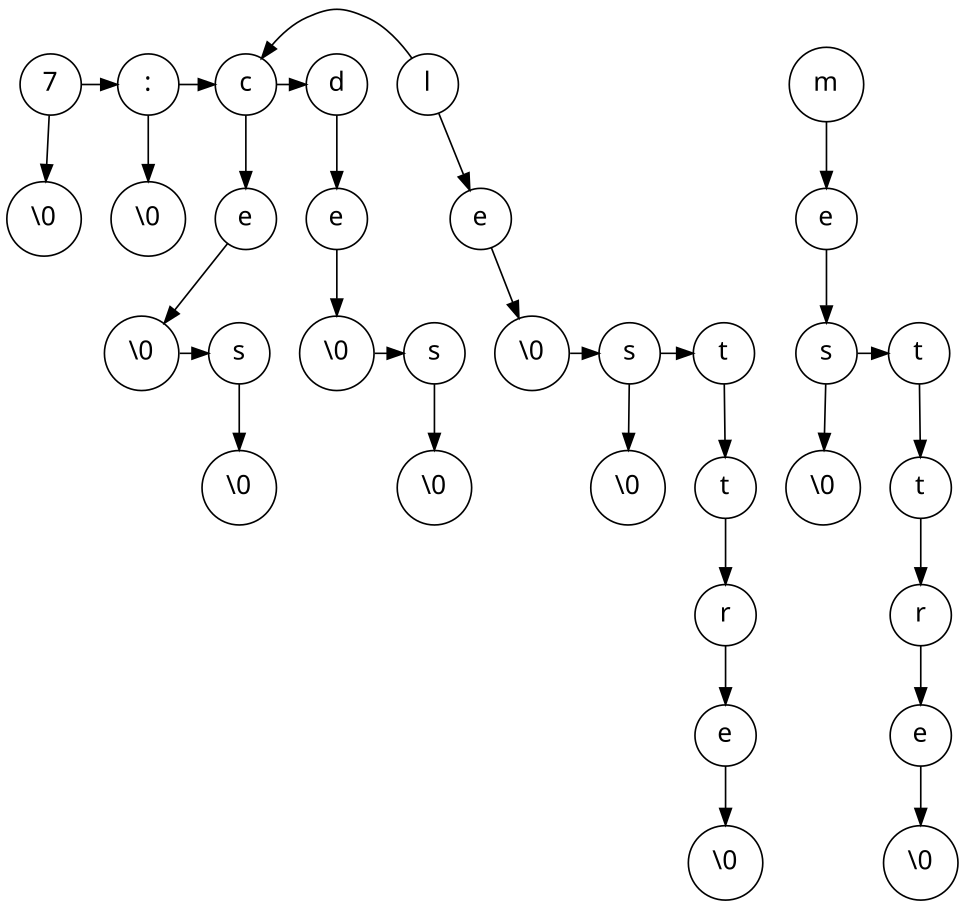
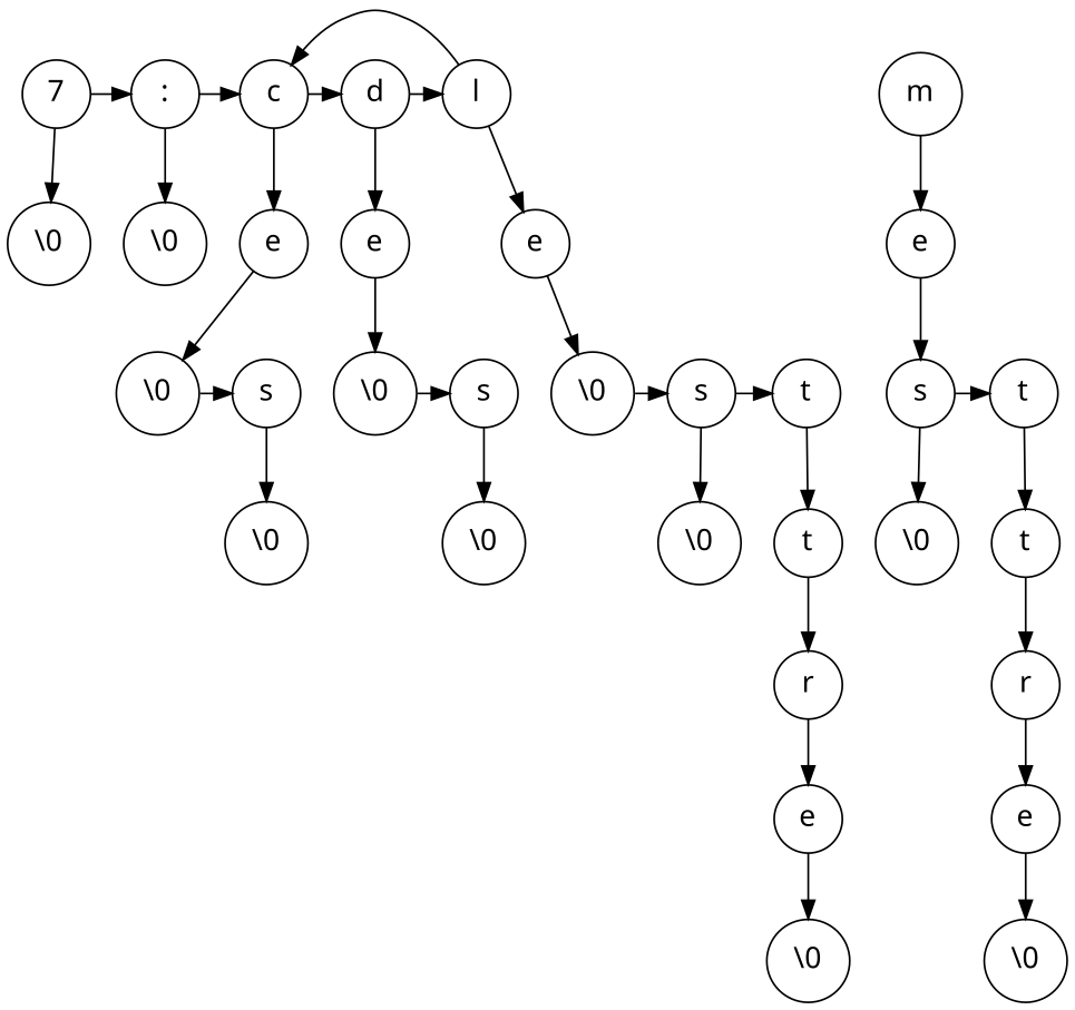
  digraph {
    fontname="Noto Sans"
    node [fontname="Noto Sans" fontsize=16 shape=circle splines=ortho]
    edge [fontname="Noto Sans"]
    n1 [height=.5 label=7]
    n2 [height=.5 label=":"]
    n3 [height=.5 label=c]
    n4 [height=.5 label="\\0"]
    n5 [height=.5 label=s]
    n6 [height=.5 label=d]
    n7 [height=.5 label="\\0"]
    n8 [height=.5 label=s]
    n9 [height=.5 label=l]
    n10 [height=.5 label="\\0"]
    n11 [height=.5 label=s]
    n12 [height=.5 label=t]
    n13 [height=.5 label=m]
    n14 [height=.5 label=s]
    n15 [height=.5 label=t]
    n16 [height=.5 label="\\0"]
    n17 [height=.5 label="\\0"]
    n18 [height=.5 label=e]
    n19 [height=.5 label="\\0"]
    n20 [height=.5 label=e]
    n21 [height=.5 label="\\0"]
    n22 [height=.5 label=e]
    n23 [height=.5 label="\\0"]
    n24 [height=.5 label=t]
    n25 [height=.5 label=e]
    n26 [height=.5 label="\\0"]
    n27 [height=.5 label=t]
    n28 [height=.5 label=r]
    n29 [height=.5 label=e]
    n30 [height=.5 label="\\0"]
    n31 [height=.5 label=r]
    n32 [height=.5 label=e]
    n33 [height=.5 label="\\0"]
    subgraph sub_1 {
      rank=same
      n1
      n2
    }
    subgraph sub_2 {
      rank=same
      n2
      n3
    }
    subgraph sub_3 {
      rank=same
      n4
      n5
    }
    subgraph sub_4 {
      rank=same
      n3
      n6
    }
    subgraph sub_5 {
      rank=same
      n7
      n8
    }
    subgraph sub_6 {
      rank=same
      n6
      n9
    }
    subgraph sub_7 {
      rank=same
      n10
      n11
    }
    subgraph sub_8 {
      rank=same
      n11
      n12
    }
    subgraph sub_9 {
      rank=same
      n9
      n13
    }
    subgraph sub_10 {
      rank=same
      n14
      n15
    }
    n1 -> n2 [rankdir=LR]
    n1 -> n16
    n2 -> n3 [rankdir=LR]
    n2 -> n17
    n3 -> n6 [rankdir=LR]
    n3 -> n18
    n4 -> n5 [rankdir=LR]
    n5 -> n19
+   n6 -> n9 [rankdir=LR]
    n6 -> n20
    n7 -> n8 [rankdir=LR]
    n8 -> n21
    n9 -> n3 [rankdir=LR]
    n9 -> n22
    n10 -> n11 [rankdir=LR]
    n11 -> n12 [rankdir=LR]
    n11 -> n23
    n12 -> n24
    n13 -> n25
    n14 -> n15 [rankdir=LR]
    n14 -> n26
    n15 -> n27
    n18 -> n4
    n20 -> n7
    n22 -> n10
    n24 -> n28
    n25 -> n14
    n27 -> n31
    n28 -> n29
    n29 -> n30
    n31 -> n32
    n32 -> n33
  }
